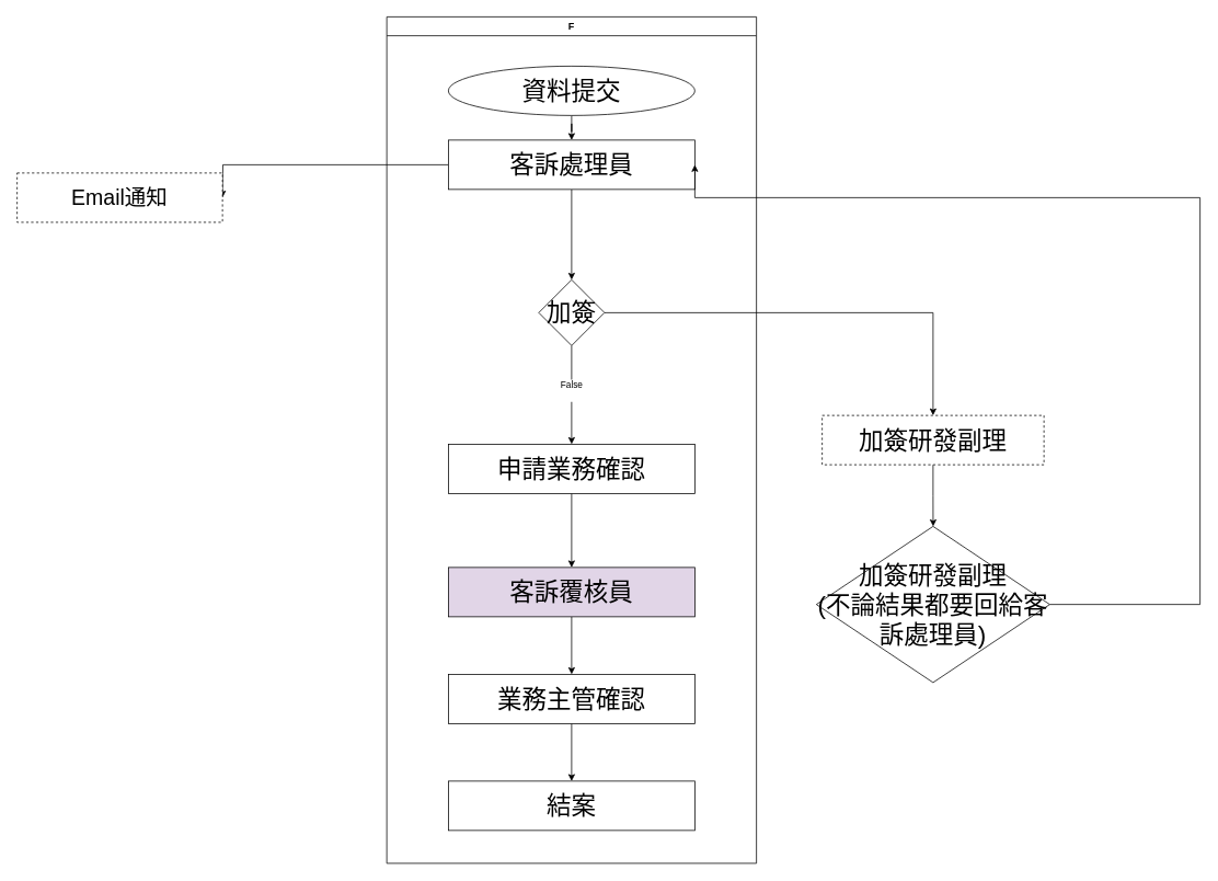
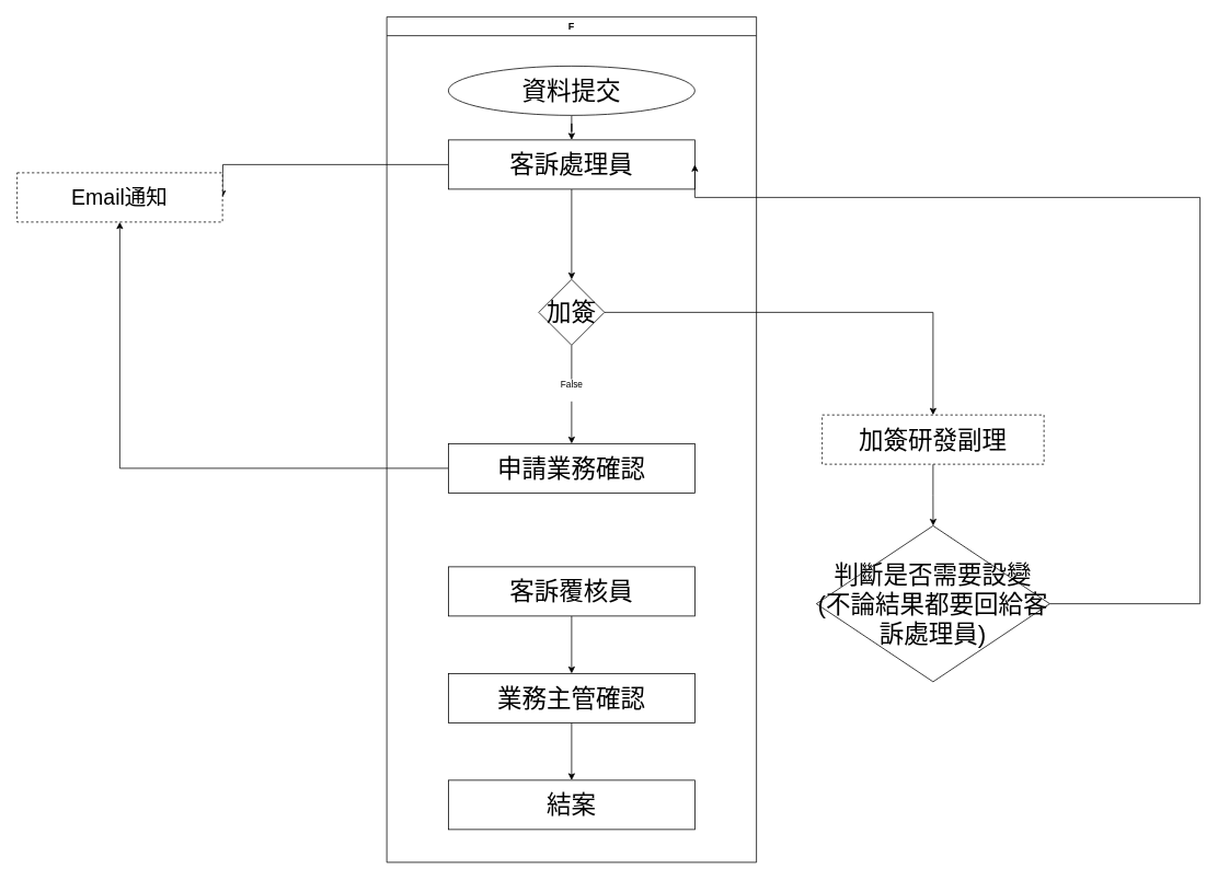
  <mxCell id="0" />
  <mxCell id="1" parent="0" />
  <mxCell id="2" value="F" style="swimlane;whiteSpace=wrap;html=1;" parent="1" vertex="1"><mxGeometry x="470" y="20" width="450" height="1030" as="geometry" /></mxCell>
  <mxCell id="3" value="結案" style="rounded=0;whiteSpace=wrap;html=1;fontSize=30;" parent="2" vertex="1"><mxGeometry x="75" y="930" width="300" height="60" as="geometry" /></mxCell>
  <mxCell id="4" style="edgeStyle=orthogonalEdgeStyle;rounded=0;orthogonalLoop=1;jettySize=auto;html=1;entryX=0.5;entryY=0;entryDx=0;entryDy=0;" parent="2" source="5" target="3" edge="1"><mxGeometry relative="1" as="geometry" /></mxCell>
  <mxCell id="5" value="業務主管確認" style="rounded=0;whiteSpace=wrap;html=1;fontSize=30;" parent="2" vertex="1"><mxGeometry x="75" y="800" width="300" height="60" as="geometry" /></mxCell>
  <mxCell id="6" value="" style="edgeStyle=orthogonalEdgeStyle;rounded=0;orthogonalLoop=1;jettySize=auto;html=1;" parent="2" source="7" target="10" edge="1"><mxGeometry relative="1" as="geometry" /></mxCell>
  <mxCell id="7" value="資料提交" style="ellipse;whiteSpace=wrap;html=1;fontSize=30;" parent="2" vertex="1"><mxGeometry x="75" y="60" width="300" height="60" as="geometry" /></mxCell>
  <mxCell id="8" value="" style="edgeStyle=orthogonalEdgeStyle;rounded=0;orthogonalLoop=1;jettySize=auto;html=1;" parent="2" source="10" target="17" edge="1"><mxGeometry relative="1" as="geometry" /></mxCell>
  <mxCell id="9" style="edgeStyle=orthogonalEdgeStyle;rounded=0;orthogonalLoop=1;jettySize=auto;html=1;" edge="1" parent="2" source="10"><mxGeometry relative="1" as="geometry"><mxPoint x="-200" y="220" as="targetPoint" /></mxGeometry></mxCell>
  <mxCell id="10" value="客訴處理員" style="rounded=0;whiteSpace=wrap;html=1;fontSize=30;" parent="2" vertex="1"><mxGeometry x="75" y="150" width="300" height="60" as="geometry" /></mxCell>
- <mxCell id="11" value="" style="edgeStyle=orthogonalEdgeStyle;rounded=0;orthogonalLoop=1;jettySize=auto;html=1;" parent="2" source="12" target="14" edge="1"><mxGeometry relative="1" as="geometry" /></mxCell>
+ <mxCell id="11" value="" style="edgeStyle=orthogonalEdgeStyle;rounded=0;orthogonalLoop=1;jettySize=auto;html=1;" parent="2" source="12" target="23" edge="1"><mxGeometry relative="1" as="geometry" /></mxCell>
  <mxCell id="12" value="申請業務確認" style="rounded=0;whiteSpace=wrap;html=1;fontSize=30;" parent="2" vertex="1"><mxGeometry x="75" y="520" width="300" height="60" as="geometry" /></mxCell>
  <mxCell id="13" value="" style="edgeStyle=orthogonalEdgeStyle;rounded=0;orthogonalLoop=1;jettySize=auto;html=1;" parent="2" source="14" target="5" edge="1"><mxGeometry relative="1" as="geometry" /></mxCell>
- <mxCell id="14" value="客訴覆核員" style="rounded=0;whiteSpace=wrap;html=1;fontSize=30;fillColor=#e1d5e7;" parent="2" vertex="1"><mxGeometry x="75" y="670" width="300" height="60" as="geometry" /></mxCell>
+ <mxCell id="14" value="客訴覆核員" style="rounded=0;whiteSpace=wrap;html=1;fontSize=30;" parent="2" vertex="1"><mxGeometry x="75" y="670" width="300" height="60" as="geometry" /></mxCell>
  <mxCell id="15" style="edgeStyle=orthogonalEdgeStyle;rounded=0;orthogonalLoop=1;jettySize=auto;html=1;entryX=0.5;entryY=0;entryDx=0;entryDy=0;" parent="2" source="17" target="12" edge="1"><mxGeometry relative="1" as="geometry" /></mxCell>
  <mxCell id="16" value="False&lt;div&gt;&lt;br&gt;&lt;/div&gt;" style="edgeLabel;html=1;align=center;verticalAlign=middle;resizable=0;points=[];" parent="15" vertex="1" connectable="0"><mxGeometry x="-0.108" y="-1" relative="1" as="geometry"><mxPoint as="offset" /></mxGeometry></mxCell>
  <mxCell id="17" value="加簽" style="rhombus;whiteSpace=wrap;html=1;fontSize=30;rounded=0;" parent="2" vertex="1"><mxGeometry x="185" y="320" width="80" height="80" as="geometry" /></mxCell>
  <mxCell id="18" value="" style="edgeStyle=orthogonalEdgeStyle;rounded=0;orthogonalLoop=1;jettySize=auto;html=1;" parent="1" source="19" target="21" edge="1"><mxGeometry relative="1" as="geometry" /></mxCell>
  <mxCell id="19" value="加簽研發副理" style="whiteSpace=wrap;html=1;fontSize=30;dashed=1;" parent="1" vertex="1"><mxGeometry x="1000" y="505" width="270" height="60" as="geometry" /></mxCell>
  <mxCell id="20" style="edgeStyle=orthogonalEdgeStyle;rounded=0;orthogonalLoop=1;jettySize=auto;html=1;entryX=1;entryY=0.5;entryDx=0;entryDy=0;" parent="1" source="21" target="10" edge="1"><mxGeometry relative="1" as="geometry"><Array as="points"><mxPoint x="1460" y="735" /><mxPoint x="1460" y="240" /></Array></mxGeometry></mxCell>
- <mxCell id="21" value="加簽研發副理&lt;div&gt;(不論結果都要回給客訴處理員)&lt;/div&gt;" style="rhombus;whiteSpace=wrap;html=1;fontSize=30;" parent="1" vertex="1"><mxGeometry x="992.97" y="640" width="284.07" height="190" as="geometry" /></mxCell>
+ <mxCell id="21" value="判斷是否需要設變&lt;div&gt;(不論結果都要回給客訴處理員)&lt;/div&gt;" style="rhombus;whiteSpace=wrap;html=1;fontSize=30;" parent="1" vertex="1"><mxGeometry x="992.97" y="640" width="284.07" height="190" as="geometry" /></mxCell>
  <mxCell id="22" style="edgeStyle=orthogonalEdgeStyle;rounded=0;orthogonalLoop=1;jettySize=auto;html=1;exitX=1;exitY=0.5;exitDx=0;exitDy=0;entryX=0.5;entryY=0;entryDx=0;entryDy=0;" parent="1" source="17" target="19" edge="1"><mxGeometry relative="1" as="geometry" /></mxCell>
  <mxCell id="23" value="&lt;font style=&quot;font-size: 26px;&quot;&gt;Email通知&lt;/font&gt;" style="rounded=0;whiteSpace=wrap;html=1;dashed=1;" vertex="1" parent="1"><mxGeometry x="20" y="210" width="250" height="60" as="geometry" /></mxCell>
